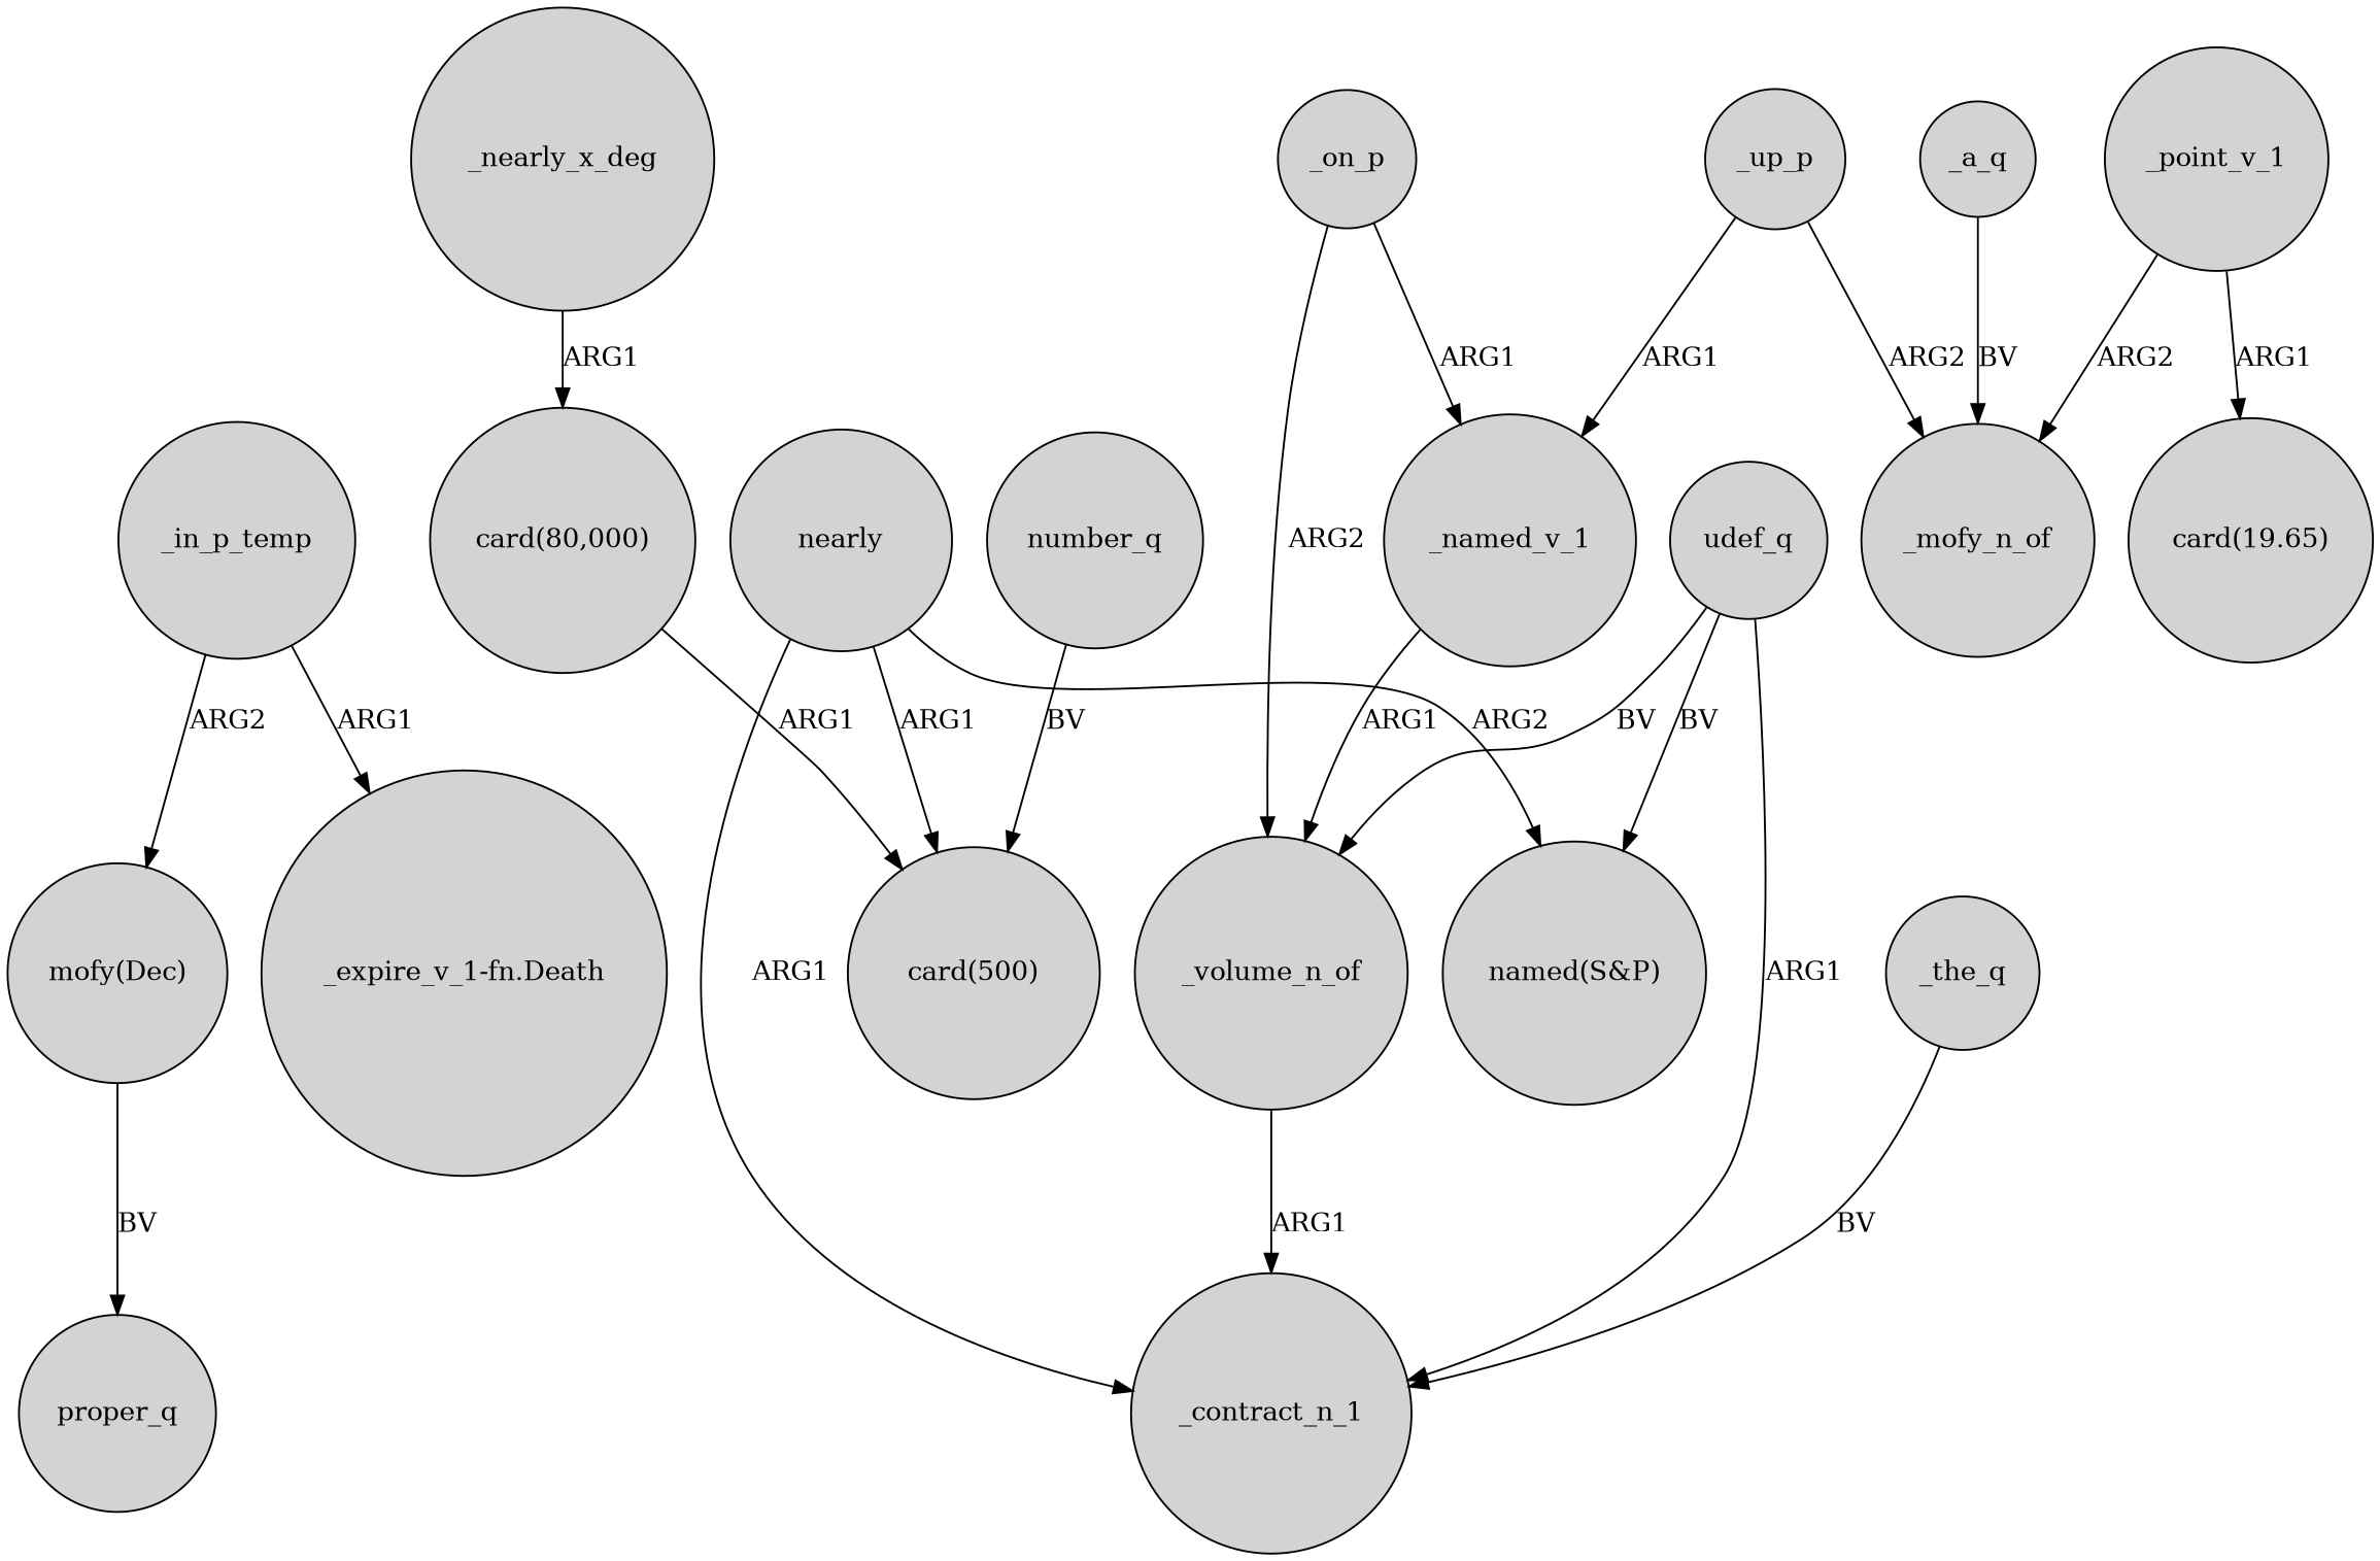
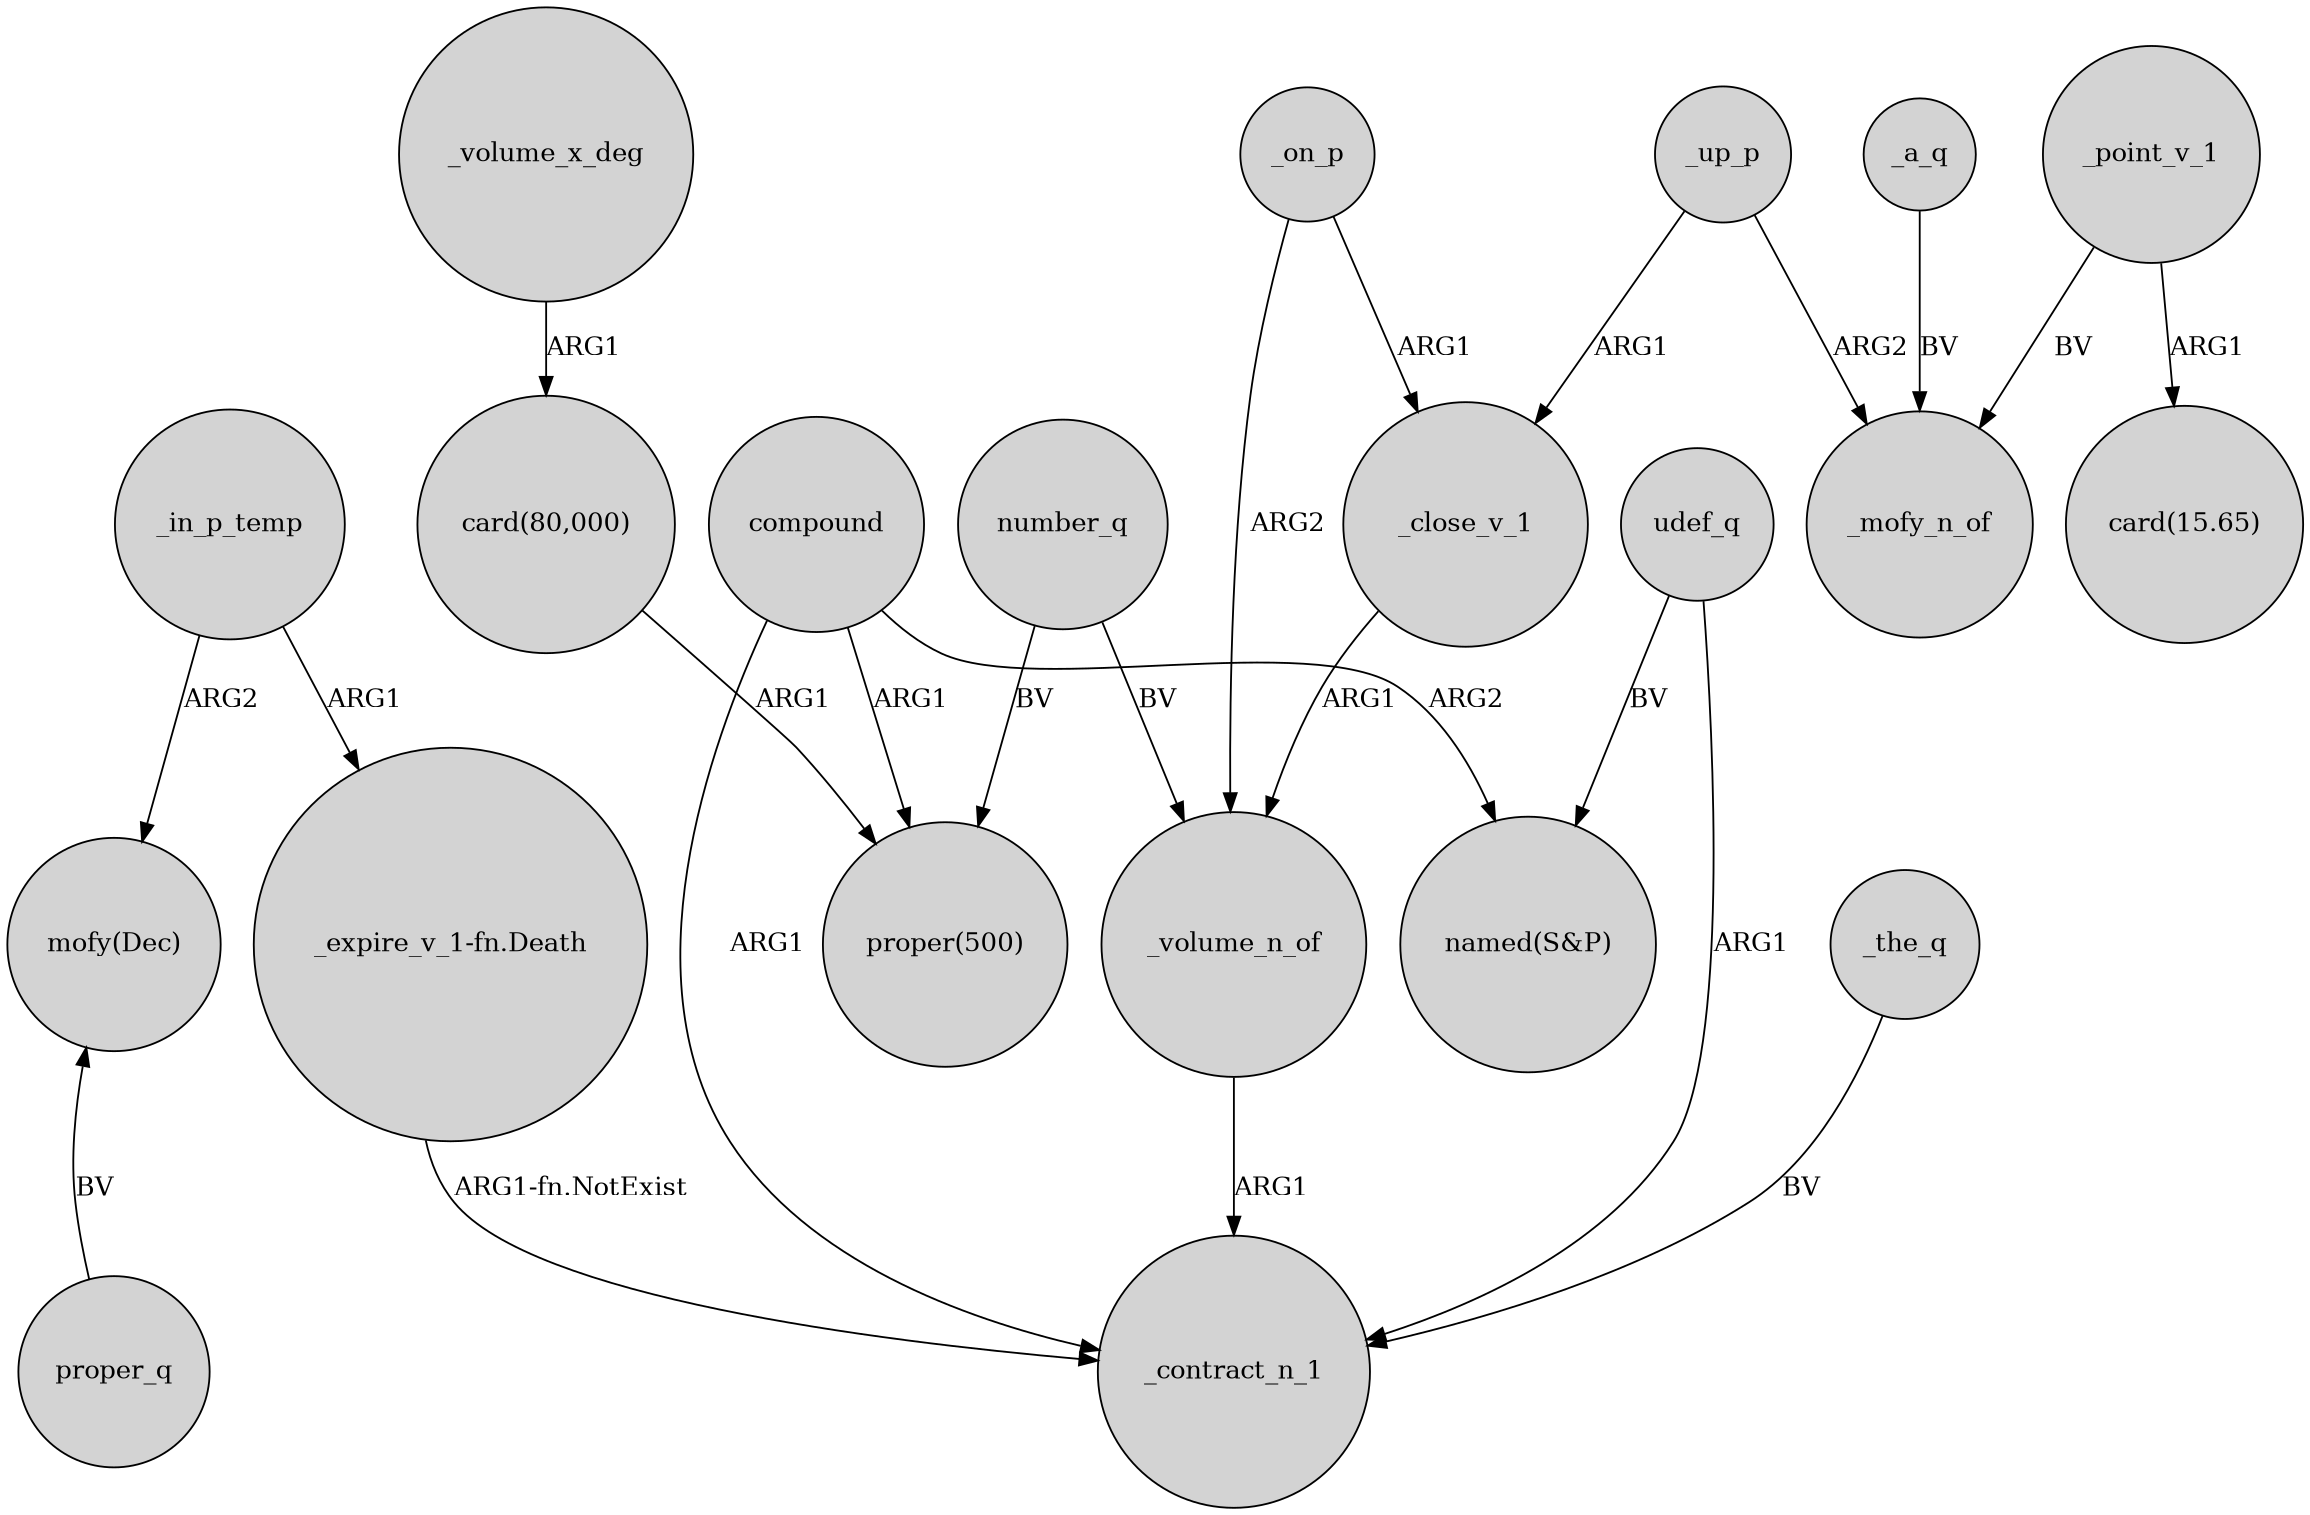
  digraph {
    node [shape=circle style=filled]
    _up_p
-   _close_v_1 [label=_named_v_1]
+   _close_v_1
    n3 [label=_mofy_n_of]
    _volume_n_of
    _in_p_temp
    "_expire_v_1-fn.Death"
    "mofy(Dec)"
    _contract_n_1
    _point_v_1
-   "card(15.65)" [label="card(19.65)"]
+   "card(15.65)"
    proper_q
    udef_q
    "named(S&P)"
    number_q
-   "card(500)"
-   _nearly_x_deg
+   "card(500)" [label="proper(500)"]
+   _nearly_x_deg [label=_volume_x_deg]
    "card(80,000)"
-   compound [label=nearly]
+   compound
    _a_q
    _the_q
    _on_p
    _up_p -> _close_v_1 [label=ARG1]
    _up_p -> n3 [label=ARG2]
    _close_v_1 -> _volume_n_of [label=ARG1]
    _volume_n_of -> _contract_n_1 [label=ARG1]
    _in_p_temp -> "_expire_v_1-fn.Death" [label=ARG1]
    _in_p_temp -> "mofy(Dec)" [label=ARG2]
-   _point_v_1 -> n3 [label=ARG2]
+   "_expire_v_1-fn.Death" -> _contract_n_1 [label="ARG1-fn.NotExist"]
+   _point_v_1 -> n3 [label=BV]
    _point_v_1 -> "card(15.65)" [label=ARG1]
-   "mofy(Dec)" -> proper_q [label=BV]
-   udef_q -> _volume_n_of [label=BV]
+   proper_q -> "mofy(Dec)" [label=BV]
+   number_q -> _volume_n_of [label=BV]
    udef_q -> _contract_n_1 [label=ARG1]
    udef_q -> "named(S&P)" [label=BV]
    number_q -> "card(500)" [label=BV]
    _nearly_x_deg -> "card(80,000)" [label=ARG1]
    "card(80,000)" -> "card(500)" [label=ARG1]
    compound -> _contract_n_1 [label=ARG1]
    compound -> "named(S&P)" [label=ARG2]
    compound -> "card(500)" [label=ARG1]
    _a_q -> n3 [label=BV]
    _the_q -> _contract_n_1 [label=BV]
    _on_p -> _close_v_1 [label=ARG1]
    _on_p -> _volume_n_of [label=ARG2]
  }
